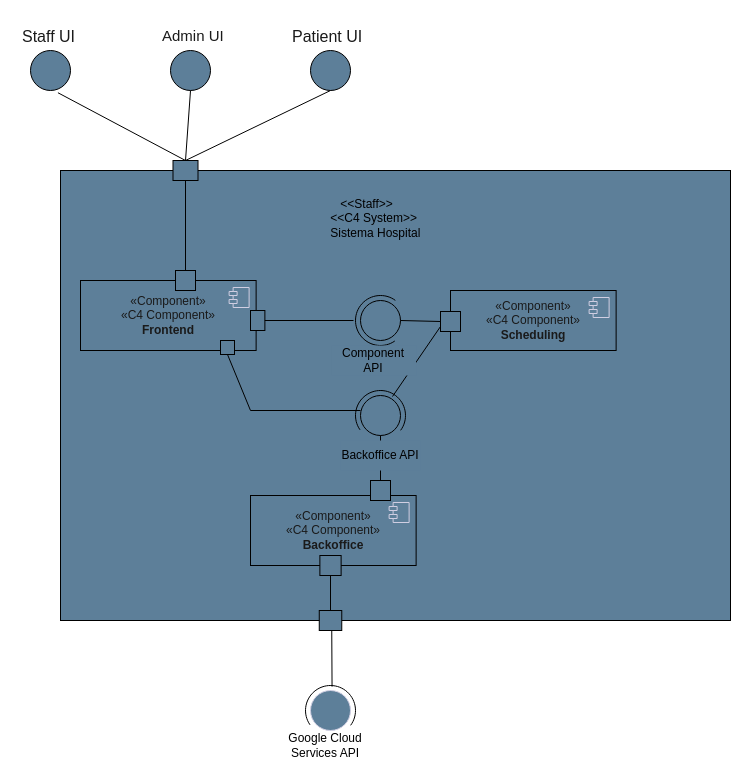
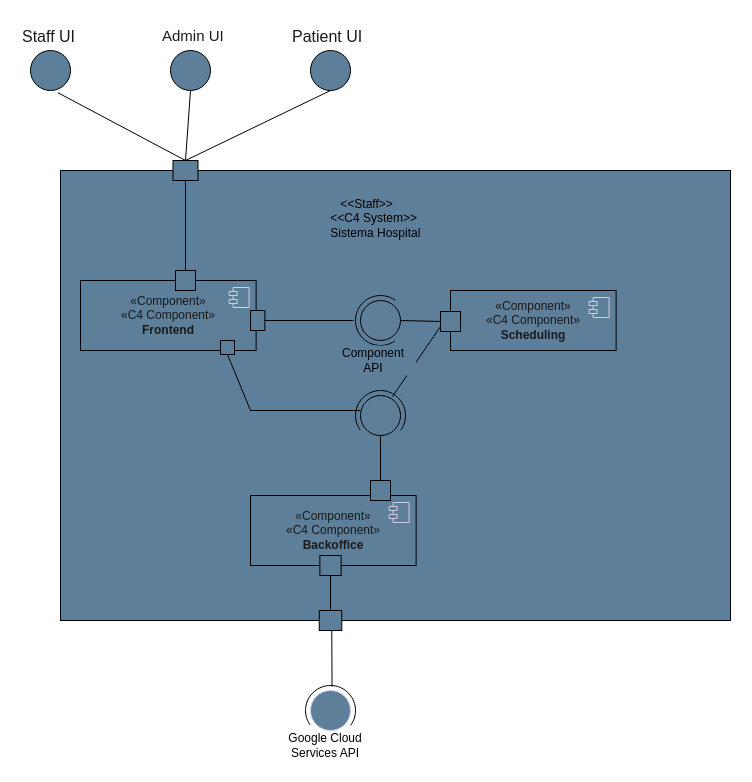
  <mxCell id="0" />
  <mxCell id="1" parent="0" />
  <mxCell id="2" value="" style="rounded=0;whiteSpace=wrap;html=1;strokeColor=#000000;fontColor=#1A1A1A;fillColor=#5D7F99;" vertex="1" parent="1"><mxGeometry x="60" y="170" width="670" height="450" as="geometry" /></mxCell>
  <mxCell id="3" value="" style="ellipse;whiteSpace=wrap;html=1;aspect=fixed;strokeColor=#000000;fontColor=#1A1A1A;fillColor=#5D7F99;" vertex="1" parent="1"><mxGeometry x="30" y="50" width="40" height="40" as="geometry" /></mxCell>
  <mxCell id="4" value="" style="ellipse;whiteSpace=wrap;html=1;aspect=fixed;strokeColor=#000000;fontColor=#1A1A1A;fillColor=#5D7F99;" vertex="1" parent="1"><mxGeometry x="170" y="50" width="40" height="40" as="geometry" /></mxCell>
  <mxCell id="5" value="" style="ellipse;whiteSpace=wrap;html=1;aspect=fixed;strokeColor=#000000;fontColor=#1A1A1A;fillColor=#5D7F99;" vertex="1" parent="1"><mxGeometry x="310" y="50" width="40" height="40" as="geometry" /></mxCell>
  <mxCell id="6" value="" style="rounded=0;whiteSpace=wrap;html=1;strokeColor=#000000;fontColor=#1A1A1A;fillColor=#5D7F99;" vertex="1" parent="1"><mxGeometry x="172.5" y="160" width="25" height="20" as="geometry" /></mxCell>
  <mxCell id="7" value="&lt;font style=&quot;font-size: 16px;&quot;&gt;Staff UI&lt;/font&gt;" style="text;html=1;whiteSpace=wrap;overflow=hidden;rounded=0;fontColor=#1A1A1A;" vertex="1" parent="1"><mxGeometry x="20" y="20" width="160" height="40" as="geometry" /></mxCell>
  <mxCell id="8" value="&lt;div style=&quot;font-size: 15px;&quot;&gt;&lt;font style=&quot;font-size: 15px;&quot;&gt;Admin UI&lt;/font&gt;&lt;/div&gt;" style="text;html=1;whiteSpace=wrap;overflow=hidden;rounded=0;fontColor=#1A1A1A;" vertex="1" parent="1"><mxGeometry x="160" y="20" width="160" height="40" as="geometry" /></mxCell>
  <mxCell id="9" value="&lt;div&gt;&lt;font style=&quot;font-size: 16px;&quot;&gt;Patient UI&lt;/font&gt;&lt;/div&gt;" style="text;html=1;whiteSpace=wrap;overflow=hidden;rounded=0;fontColor=#1A1A1A;" vertex="1" parent="1"><mxGeometry x="290" y="20" width="160" height="40" as="geometry" /></mxCell>
  <mxCell id="10" value="" style="rounded=0;whiteSpace=wrap;html=1;strokeColor=#000000;fontColor=#1A1A1A;fillColor=#5D7F99;" vertex="1" parent="1"><mxGeometry x="318.76" y="610" width="22.5" height="20" as="geometry" /></mxCell>
  <mxCell id="11" value="" style="ellipse;whiteSpace=wrap;html=1;aspect=fixed;strokeColor=#D0CEE2;fontColor=#1A1A1A;fillColor=#5D7F99;" vertex="1" parent="1"><mxGeometry x="310.01" y="690" width="40" height="40" as="geometry" /></mxCell>
  <mxCell id="12" value="" style="verticalLabelPosition=bottom;verticalAlign=top;html=1;shape=mxgraph.basic.arc;startAngle=0.653;endAngle=0.351;fillColor=#f5f5f5;fontColor=#333333;strokeColor=#000000;" vertex="1" parent="1"><mxGeometry x="305.01" y="685" width="50" height="50" as="geometry" /></mxCell>
  <mxCell id="13" value="" style="endArrow=none;html=1;rounded=0;strokeColor=#000000;fontColor=#1A1A1A;exitX=0.531;exitY=0.022;exitDx=0;exitDy=0;exitPerimeter=0;" edge="1" parent="1" source="12"><mxGeometry width="50" height="50" relative="1" as="geometry"><mxPoint x="331.26" y="680" as="sourcePoint" /><mxPoint x="331.26" y="630" as="targetPoint" /></mxGeometry></mxCell>
  <mxCell id="14" value="" style="endArrow=none;html=1;rounded=0;strokeColor=#000000;fontColor=#1A1A1A;exitX=0.5;exitY=0;exitDx=0;exitDy=0;entryX=0.686;entryY=1.056;entryDx=0;entryDy=0;entryPerimeter=0;" edge="1" parent="1" source="6" target="3"><mxGeometry width="50" height="50" relative="1" as="geometry"><mxPoint x="140" y="140" as="sourcePoint" /><mxPoint x="190" y="90" as="targetPoint" /></mxGeometry></mxCell>
  <mxCell id="15" value="" style="endArrow=none;html=1;rounded=0;strokeColor=#000000;fontColor=#1A1A1A;exitX=0.5;exitY=0;exitDx=0;exitDy=0;entryX=0.5;entryY=1;entryDx=0;entryDy=0;" edge="1" parent="1" source="6" target="4"><mxGeometry width="50" height="50" relative="1" as="geometry"><mxPoint x="280" y="140" as="sourcePoint" /><mxPoint x="330" y="90" as="targetPoint" /></mxGeometry></mxCell>
  <mxCell id="16" value="" style="endArrow=none;html=1;rounded=0;fontColor=#1A1A1A;exitX=0.5;exitY=0;exitDx=0;exitDy=0;entryX=0.5;entryY=1;entryDx=0;entryDy=0;fillColor=#f9f7ed;strokeColor=#000000;" edge="1" parent="1" source="6" target="5"><mxGeometry width="50" height="50" relative="1" as="geometry"><mxPoint x="420" y="140" as="sourcePoint" /><mxPoint x="470" y="90" as="targetPoint" /></mxGeometry></mxCell>
  <mxCell id="17" value="&lt;div&gt;&lt;span style=&quot;white-space: pre;&quot;&gt;&#09;&lt;/span&gt;&lt;span style=&quot;white-space: pre;&quot;&gt;&#09;&lt;/span&gt;&amp;lt;&amp;lt;Staff&amp;gt;&amp;gt;&lt;/div&gt;&lt;div&gt;&lt;span style=&quot;white-space: pre;&quot;&gt;&#09;&lt;/span&gt;&amp;nbsp;&amp;nbsp;&amp;nbsp;&amp;nbsp; &amp;lt;&amp;lt;C4 System&amp;gt;&amp;gt;&lt;/div&gt;&lt;div&gt;&lt;span style=&quot;white-space: pre;&quot;&gt;&#09;&lt;/span&gt;&amp;nbsp;&amp;nbsp;&amp;nbsp;&amp;nbsp; Sistema Hospital&lt;/div&gt;&lt;div&gt;&lt;br&gt;&lt;/div&gt;" style="text;html=1;whiteSpace=wrap;overflow=hidden;rounded=0;" vertex="1" parent="1"><mxGeometry x="285" y="190" width="190" height="70" as="geometry" /></mxCell>
  <mxCell id="18" value="&lt;div&gt;«Component»&lt;/div&gt;&lt;div&gt;«C4 Component»&lt;/div&gt;&lt;div&gt;&lt;b&gt;Frontend&lt;/b&gt;&lt;/div&gt;" style="html=1;dropTarget=0;whiteSpace=wrap;strokeColor=#000000;fontColor=#1A1A1A;fillColor=#5D7F99;" vertex="1" parent="1"><mxGeometry x="80" y="280" width="175.62" height="70" as="geometry" /></mxCell>
  <mxCell id="19" value="" style="shape=module;jettyWidth=8;jettyHeight=4;strokeColor=#D0CEE2;fontColor=#1A1A1A;fillColor=#5D7F99;" vertex="1" parent="18"><mxGeometry x="1" width="20" height="20" relative="1" as="geometry"><mxPoint x="-27" y="7" as="offset" /></mxGeometry></mxCell>
  <mxCell id="20" value="&lt;div&gt;«Component»&lt;/div&gt;&lt;div&gt;«C4 Component»&lt;/div&gt;&lt;div&gt;&lt;b&gt;Backoffice&lt;/b&gt;&lt;/div&gt;" style="html=1;dropTarget=0;whiteSpace=wrap;strokeColor=#000000;fontColor=#1A1A1A;fillColor=#5D7F99;" vertex="1" parent="1"><mxGeometry x="250" y="495" width="165.62" height="70" as="geometry" /></mxCell>
  <mxCell id="21" value="" style="shape=module;jettyWidth=8;jettyHeight=4;strokeColor=#D0CEE2;fontColor=#1A1A1A;fillColor=#5D7F99;" vertex="1" parent="20"><mxGeometry x="1" width="20" height="20" relative="1" as="geometry"><mxPoint x="-27" y="7" as="offset" /></mxGeometry></mxCell>
  <mxCell id="22" value="&lt;div&gt;«Component»&lt;/div&gt;&lt;div&gt;«C4 Component»&lt;/div&gt;&lt;div&gt;&lt;b&gt;Scheduling&lt;/b&gt;&lt;br&gt;&lt;/div&gt;" style="html=1;dropTarget=0;whiteSpace=wrap;strokeColor=#000000;fontColor=#1A1A1A;fillColor=#5D7F99;" vertex="1" parent="1"><mxGeometry x="450" y="290" width="165.62" height="60" as="geometry" /></mxCell>
  <mxCell id="23" value="" style="shape=module;jettyWidth=8;jettyHeight=4;strokeColor=#D0CEE2;fontColor=#1A1A1A;fillColor=#5D7F99;" vertex="1" parent="22"><mxGeometry x="1" width="20" height="20" relative="1" as="geometry"><mxPoint x="-27" y="7" as="offset" /></mxGeometry></mxCell>
  <mxCell id="24" value="" style="ellipse;whiteSpace=wrap;html=1;aspect=fixed;strokeColor=#000000;fontColor=#1A1A1A;fillColor=#5D7F99;" vertex="1" parent="1"><mxGeometry x="360" y="395" width="40" height="40" as="geometry" /></mxCell>
  <mxCell id="25" value="" style="verticalLabelPosition=bottom;verticalAlign=top;html=1;shape=mxgraph.basic.arc;startAngle=0.653;endAngle=0.351;fillColor=#000000;fontColor=#333333;strokeColor=#000000;" vertex="1" parent="1"><mxGeometry x="355" y="390" width="50" height="50" as="geometry" /></mxCell>
  <mxCell id="26" value="" style="ellipse;whiteSpace=wrap;html=1;aspect=fixed;strokeColor=#000000;fontColor=#1A1A1A;fillColor=#5D7F99;" vertex="1" parent="1"><mxGeometry x="360" y="300" width="40" height="40" as="geometry" /></mxCell>
  <mxCell id="27" value="" style="verticalLabelPosition=bottom;verticalAlign=top;html=1;shape=mxgraph.basic.arc;startAngle=0.653;endAngle=0.351;direction=north;fillColor=#F5F5F5;strokeColor=#000000;" vertex="1" parent="1"><mxGeometry x="355" y="295" width="50" height="50" as="geometry" /></mxCell>
  <mxCell id="28" value="" style="rounded=0;whiteSpace=wrap;html=1;strokeColor=#000000;fontColor=#1A1A1A;fillColor=#5D7F99;" vertex="1" parent="1"><mxGeometry x="250" y="310" width="14.38" height="20" as="geometry" /></mxCell>
  <mxCell id="29" value="" style="whiteSpace=wrap;html=1;aspect=fixed;strokeColor=#000000;fontColor=#1A1A1A;fillColor=#5D7F99;" vertex="1" parent="1"><mxGeometry x="220" y="340" width="14" height="14" as="geometry" /></mxCell>
  <mxCell id="30" value="" style="rounded=0;whiteSpace=wrap;html=1;strokeColor=#000000;fontColor=#1A1A1A;fillColor=#5D7F99;" vertex="1" parent="1"><mxGeometry x="440" y="311" width="20" height="20" as="geometry" /></mxCell>
  <mxCell id="31" value="" style="rounded=0;whiteSpace=wrap;html=1;strokeColor=#000000;fontColor=#1A1A1A;fillColor=#5D7F99;" vertex="1" parent="1"><mxGeometry x="370" y="480" width="20" height="20" as="geometry" /></mxCell>
  <mxCell id="32" value="" style="rounded=0;whiteSpace=wrap;html=1;strokeColor=#000000;fontColor=#1A1A1A;fillColor=#5D7F99;" vertex="1" parent="1"><mxGeometry x="319.38" y="555" width="21.24" height="20" as="geometry" /></mxCell>
  <mxCell id="33" value="" style="endArrow=none;html=1;rounded=0;strokeColor=#000000;fontColor=#1A1A1A;entryX=0.5;entryY=1;entryDx=0;entryDy=0;" edge="1" parent="1" source="31" target="24"><mxGeometry width="50" height="50" relative="1" as="geometry"><mxPoint x="550" y="590" as="sourcePoint" /><mxPoint x="590" y="540" as="targetPoint" /></mxGeometry></mxCell>
  <mxCell id="34" value="" style="endArrow=none;html=1;rounded=0;strokeColor=#000000;fontColor=#1A1A1A;entryX=0.5;entryY=1;entryDx=0;entryDy=0;exitX=0.5;exitY=0;exitDx=0;exitDy=0;" edge="1" parent="1" source="10" target="32"><mxGeometry width="50" height="50" relative="1" as="geometry"><mxPoint x="340" y="620" as="sourcePoint" /><mxPoint x="390" y="570" as="targetPoint" /></mxGeometry></mxCell>
  <mxCell id="35" value="" style="endArrow=none;html=1;rounded=0;strokeColor=#000000;fontColor=#1A1A1A;entryX=0.5;entryY=1;entryDx=0;entryDy=0;exitX=0.1;exitY=0.4;exitDx=0;exitDy=0;exitPerimeter=0;" edge="1" parent="1" source="25" target="29"><mxGeometry width="50" height="50" relative="1" as="geometry"><mxPoint x="290" y="390" as="sourcePoint" /><mxPoint x="340" y="340" as="targetPoint" /><Array as="points"><mxPoint x="250" y="410" /></Array></mxGeometry></mxCell>
  <mxCell id="36" value="" style="endArrow=none;html=1;rounded=0;strokeColor=#000000;fontColor=#1A1A1A;exitX=0.74;exitY=0.12;exitDx=0;exitDy=0;exitPerimeter=0;entryX=0;entryY=0.75;entryDx=0;entryDy=0;" edge="1" parent="1" source="25" target="30"><mxGeometry width="50" height="50" relative="1" as="geometry"><mxPoint x="400" y="370" as="sourcePoint" /><mxPoint x="450" y="320" as="targetPoint" /></mxGeometry></mxCell>
  <mxCell id="37" value="" style="endArrow=none;html=1;rounded=0;fontColor=#1A1A1A;exitX=1;exitY=0.5;exitDx=0;exitDy=0;entryX=0.5;entryY=-0.04;entryDx=0;entryDy=0;entryPerimeter=0;fillColor=#f5f5f5;strokeColor=#000000;" edge="1" parent="1" source="28" target="27"><mxGeometry width="50" height="50" relative="1" as="geometry"><mxPoint x="290" y="390" as="sourcePoint" /><mxPoint x="340" y="340" as="targetPoint" /></mxGeometry></mxCell>
  <mxCell id="38" value="" style="endArrow=none;html=1;rounded=0;strokeColor=#000000;fontColor=#1A1A1A;exitX=0;exitY=0.5;exitDx=0;exitDy=0;entryX=1;entryY=0.5;entryDx=0;entryDy=0;fillColor=#f5f5f5;" edge="1" parent="1" source="30" target="26"><mxGeometry width="50" height="50" relative="1" as="geometry"><mxPoint x="290" y="390" as="sourcePoint" /><mxPoint x="340" y="340" as="targetPoint" /></mxGeometry></mxCell>
  <mxCell id="39" value="" style="endArrow=none;html=1;rounded=0;fontColor=#1A1A1A;exitX=0.5;exitY=0;exitDx=0;exitDy=0;entryX=0.5;entryY=1;entryDx=0;entryDy=0;fillColor=#cdeb8b;strokeColor=#000000;" edge="1" parent="1" target="6"><mxGeometry width="50" height="50" relative="1" as="geometry"><mxPoint x="185" y="270" as="sourcePoint" /><mxPoint x="300" y="180" as="targetPoint" /><Array as="points" /></mxGeometry></mxCell>
  <mxCell id="40" value="" style="rounded=0;whiteSpace=wrap;html=1;strokeColor=#000000;fontColor=#1A1A1A;fillColor=#5D7F99;" vertex="1" parent="1"><mxGeometry x="175" y="270" width="20" height="20" as="geometry" /></mxCell>
  <mxCell id="41" value="Google Cloud Services API" style="text;html=1;align=center;verticalAlign=middle;whiteSpace=wrap;rounded=0;" vertex="1" parent="1"><mxGeometry x="285" y="730" width="80" height="30" as="geometry" /></mxCell>
- <mxCell id="42" value="Backoffice API" style="text;html=1;align=center;verticalAlign=middle;whiteSpace=wrap;rounded=0;fillColor=#5D7F99;" vertex="1" parent="1"><mxGeometry x="340" y="440" width="80" height="30" as="geometry" /></mxCell>
  <mxCell id="43" value="Component API" style="text;html=1;align=center;verticalAlign=middle;whiteSpace=wrap;rounded=0;fillColor=#5D7F99;" vertex="1" parent="1"><mxGeometry x="331.24" y="345" width="84.38" height="30" as="geometry" /></mxCell>
